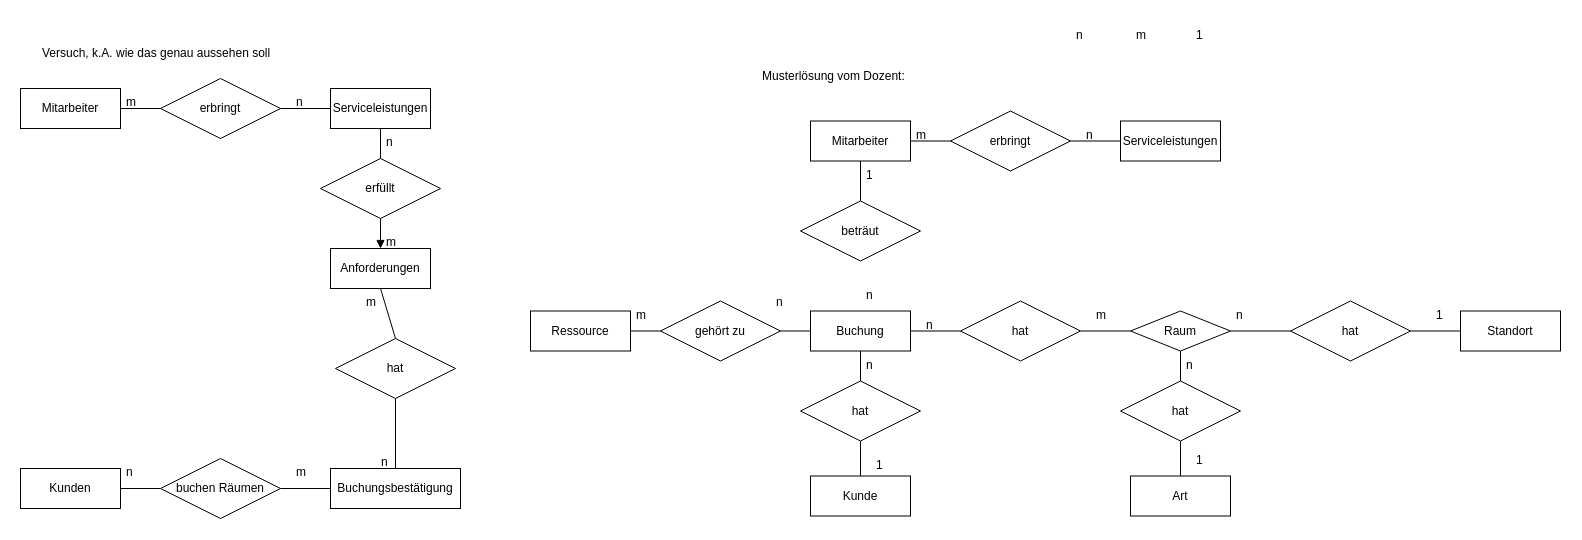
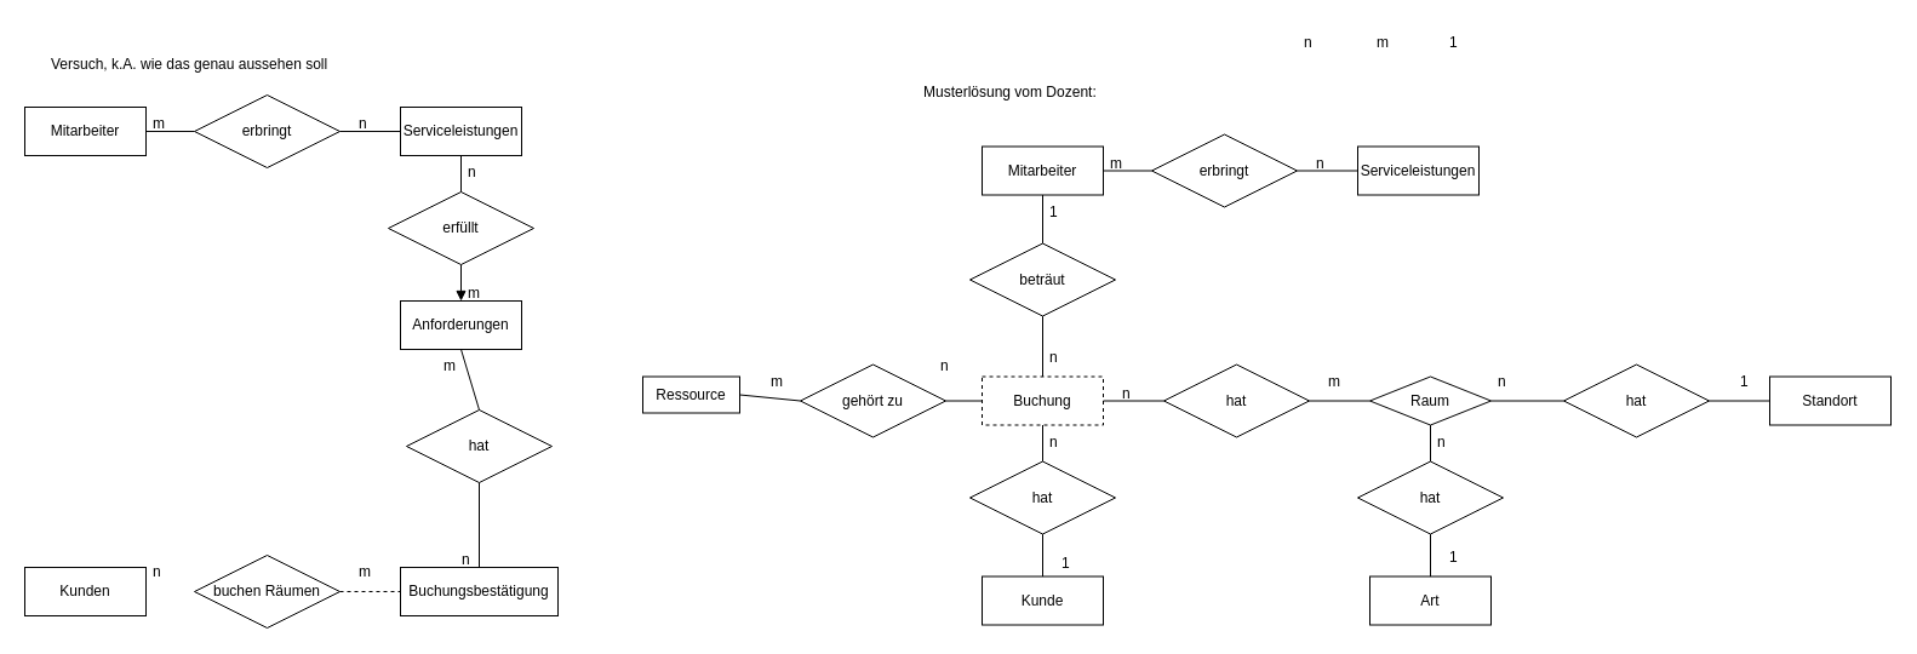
  <mxCell id="0" />
  <mxCell id="1" parent="0" />
  <mxCell id="2" value="Serviceleistungen" style="whiteSpace=wrap;html=1;align=center;" parent="1" vertex="1"><mxGeometry x="330" y="88" width="100" height="40" as="geometry" /></mxCell>
  <mxCell id="3" value="Mitarbeiter" style="whiteSpace=wrap;html=1;align=center;" parent="1" vertex="1"><mxGeometry x="20" y="88" width="100" height="40" as="geometry" /></mxCell>
  <mxCell id="4" value="erbringt" style="shape=rhombus;perimeter=rhombusPerimeter;whiteSpace=wrap;html=1;align=center;" parent="1" vertex="1"><mxGeometry x="160" y="78" width="120" height="60" as="geometry" /></mxCell>
  <mxCell id="5" value="" style="endArrow=none;html=1;rounded=0;exitX=1;exitY=0.5;exitDx=0;exitDy=0;entryX=0;entryY=0.5;entryDx=0;entryDy=0;" parent="1" source="4" target="2" edge="1"><mxGeometry relative="1" as="geometry"><mxPoint x="160" y="328" as="sourcePoint" /><mxPoint x="320" y="328" as="targetPoint" /></mxGeometry></mxCell>
  <mxCell id="6" value="" style="endArrow=none;html=1;rounded=0;exitX=1;exitY=0.5;exitDx=0;exitDy=0;entryX=0;entryY=0.5;entryDx=0;entryDy=0;" parent="1" source="3" target="4" edge="1"><mxGeometry relative="1" as="geometry"><mxPoint x="160" y="328" as="sourcePoint" /><mxPoint x="320" y="328" as="targetPoint" /></mxGeometry></mxCell>
  <mxCell id="7" value="m" style="text;strokeColor=none;fillColor=none;spacingLeft=4;spacingRight=4;overflow=hidden;rotatable=0;points=[[0,0.5],[1,0.5]];portConstraint=eastwest;fontSize=12;whiteSpace=wrap;html=1;" parent="1" vertex="1"><mxGeometry x="120" y="88" width="40" height="30" as="geometry" /></mxCell>
  <mxCell id="8" value="n" style="text;strokeColor=none;fillColor=none;spacingLeft=4;spacingRight=4;overflow=hidden;rotatable=0;points=[[0,0.5],[1,0.5]];portConstraint=eastwest;fontSize=12;whiteSpace=wrap;html=1;" parent="1" vertex="1"><mxGeometry x="290" y="88" width="40" height="30" as="geometry" /></mxCell>
  <mxCell id="9" value="Anforderungen" style="whiteSpace=wrap;html=1;align=center;" parent="1" vertex="1"><mxGeometry x="330" y="248" width="100" height="40" as="geometry" /></mxCell>
  <mxCell id="10" value="Buchungsbestätigung" style="whiteSpace=wrap;html=1;align=center;" parent="1" vertex="1"><mxGeometry x="330" y="468" width="130" height="40" as="geometry" /></mxCell>
  <mxCell id="11" value="erfüllt" style="shape=rhombus;perimeter=rhombusPerimeter;whiteSpace=wrap;html=1;align=center;" parent="1" vertex="1"><mxGeometry x="320" y="158" width="120" height="60" as="geometry" /></mxCell>
  <mxCell id="12" value="" style="endArrow=none;html=1;rounded=0;exitX=0.5;exitY=1;exitDx=0;exitDy=0;entryX=0.5;entryY=0;entryDx=0;entryDy=0;" parent="1" source="2" target="11" edge="1"><mxGeometry relative="1" as="geometry"><mxPoint x="180" y="328" as="sourcePoint" /><mxPoint x="340" y="328" as="targetPoint" /></mxGeometry></mxCell>
  <mxCell id="13" value="" style="endArrow=block;html=1;rounded=0;exitX=0.5;exitY=1;exitDx=0;exitDy=0;entryX=0.5;entryY=0;entryDx=0;entryDy=0;" parent="1" source="11" target="9" edge="1"><mxGeometry relative="1" as="geometry"><mxPoint x="180" y="328" as="sourcePoint" /><mxPoint x="340" y="328" as="targetPoint" /></mxGeometry></mxCell>
  <mxCell id="14" value="Kunden" style="whiteSpace=wrap;html=1;align=center;" parent="1" vertex="1"><mxGeometry x="20" y="468" width="100" height="40" as="geometry" /></mxCell>
- <mxCell id="15" value="" style="endArrow=none;html=1;rounded=0;exitX=1;exitY=0.5;exitDx=0;exitDy=0;entryX=0;entryY=0.5;entryDx=0;entryDy=0;" parent="1" source="14" target="16" edge="1"><mxGeometry relative="1" as="geometry"><mxPoint x="200" y="428" as="sourcePoint" /><mxPoint x="360" y="428" as="targetPoint" /></mxGeometry></mxCell>
  <mxCell id="16" value="buchen Räumen" style="shape=rhombus;perimeter=rhombusPerimeter;whiteSpace=wrap;html=1;align=center;" parent="1" vertex="1"><mxGeometry x="160" y="458" width="120" height="60" as="geometry" /></mxCell>
- <mxCell id="17" value="" style="endArrow=none;html=1;rounded=0;exitX=1;exitY=0.5;exitDx=0;exitDy=0;entryX=0;entryY=0.5;entryDx=0;entryDy=0;" parent="1" source="16" target="10" edge="1"><mxGeometry relative="1" as="geometry"><mxPoint x="200" y="428" as="sourcePoint" /><mxPoint x="360" y="428" as="targetPoint" /></mxGeometry></mxCell>
+ <mxCell id="17" value="" style="endArrow=none;html=1;rounded=0;exitX=1;exitY=0.5;exitDx=0;exitDy=0;entryX=0;entryY=0.5;entryDx=0;entryDy=0;dashed=1;" parent="1" source="16" target="10" edge="1"><mxGeometry relative="1" as="geometry"><mxPoint x="200" y="428" as="sourcePoint" /><mxPoint x="360" y="428" as="targetPoint" /></mxGeometry></mxCell>
  <mxCell id="18" value="n" style="text;strokeColor=none;fillColor=none;spacingLeft=4;spacingRight=4;overflow=hidden;rotatable=0;points=[[0,0.5],[1,0.5]];portConstraint=eastwest;fontSize=12;whiteSpace=wrap;html=1;" parent="1" vertex="1"><mxGeometry x="120" y="458" width="40" height="30" as="geometry" /></mxCell>
  <mxCell id="19" value="m" style="text;strokeColor=none;fillColor=none;spacingLeft=4;spacingRight=4;overflow=hidden;rotatable=0;points=[[0,0.5],[1,0.5]];portConstraint=eastwest;fontSize=12;whiteSpace=wrap;html=1;" parent="1" vertex="1"><mxGeometry x="380" y="228" width="40" height="30" as="geometry" /></mxCell>
  <mxCell id="20" value="n" style="text;strokeColor=none;fillColor=none;spacingLeft=4;spacingRight=4;overflow=hidden;rotatable=0;points=[[0,0.5],[1,0.5]];portConstraint=eastwest;fontSize=12;whiteSpace=wrap;html=1;" parent="1" vertex="1"><mxGeometry x="380" y="128" width="40" height="30" as="geometry" /></mxCell>
  <mxCell id="21" value="m" style="text;strokeColor=none;fillColor=none;spacingLeft=4;spacingRight=4;overflow=hidden;rotatable=0;points=[[0,0.5],[1,0.5]];portConstraint=eastwest;fontSize=12;whiteSpace=wrap;html=1;" parent="1" vertex="1"><mxGeometry x="290" y="458" width="40" height="30" as="geometry" /></mxCell>
  <mxCell id="22" value="hat" style="shape=rhombus;perimeter=rhombusPerimeter;whiteSpace=wrap;html=1;align=center;" parent="1" vertex="1"><mxGeometry x="335" y="338" width="120" height="60" as="geometry" /></mxCell>
  <mxCell id="23" value="" style="endArrow=none;html=1;rounded=0;exitX=0.5;exitY=0;exitDx=0;exitDy=0;entryX=0.5;entryY=1;entryDx=0;entryDy=0;" parent="1" source="10" target="22" edge="1"><mxGeometry relative="1" as="geometry"><mxPoint x="180" y="328" as="sourcePoint" /><mxPoint x="340" y="328" as="targetPoint" /></mxGeometry></mxCell>
  <mxCell id="24" value="" style="endArrow=none;html=1;rounded=0;exitX=0.5;exitY=0;exitDx=0;exitDy=0;entryX=0.5;entryY=1;entryDx=0;entryDy=0;" parent="1" source="22" target="9" edge="1"><mxGeometry relative="1" as="geometry"><mxPoint x="180" y="328" as="sourcePoint" /><mxPoint x="340" y="328" as="targetPoint" /></mxGeometry></mxCell>
  <mxCell id="25" value="n" style="text;strokeColor=none;fillColor=none;spacingLeft=4;spacingRight=4;overflow=hidden;rotatable=0;points=[[0,0.5],[1,0.5]];portConstraint=eastwest;fontSize=12;whiteSpace=wrap;html=1;" parent="1" vertex="1"><mxGeometry x="375" y="448" width="40" height="30" as="geometry" /></mxCell>
  <mxCell id="26" value="m" style="text;strokeColor=none;fillColor=none;spacingLeft=4;spacingRight=4;overflow=hidden;rotatable=0;points=[[0,0.5],[1,0.5]];portConstraint=eastwest;fontSize=12;whiteSpace=wrap;html=1;" parent="1" vertex="1"><mxGeometry x="360" y="288" width="40" height="30" as="geometry" /></mxCell>
  <mxCell id="27" value="Versuch, k.A. wie das genau aussehen soll" style="text;html=1;align=left;verticalAlign=middle;whiteSpace=wrap;rounded=0;" parent="1" vertex="1"><mxGeometry x="40" y="38" width="290" height="30" as="geometry" /></mxCell>
  <mxCell id="28" value="Musterlösung vom Dozent:" style="text;html=1;align=left;verticalAlign=middle;whiteSpace=wrap;rounded=0;" vertex="1" parent="1"><mxGeometry x="760" y="60.5" width="290" height="30" as="geometry" /></mxCell>
  <mxCell id="29" value="Serviceleistungen" style="whiteSpace=wrap;html=1;align=center;" vertex="1" parent="1"><mxGeometry x="1120" y="120.5" width="100" height="40" as="geometry" /></mxCell>
  <mxCell id="30" value="Mitarbeiter" style="whiteSpace=wrap;html=1;align=center;" vertex="1" parent="1"><mxGeometry x="810" y="120.5" width="100" height="40" as="geometry" /></mxCell>
  <mxCell id="31" value="" style="endArrow=none;html=1;rounded=0;exitX=1;exitY=0.5;exitDx=0;exitDy=0;entryX=0;entryY=0.5;entryDx=0;entryDy=0;" edge="1" source="35" target="29" parent="1"><mxGeometry relative="1" as="geometry"><mxPoint x="950" y="360.5" as="sourcePoint" /><mxPoint x="1110" y="360.5" as="targetPoint" /></mxGeometry></mxCell>
  <mxCell id="32" value="" style="endArrow=none;html=1;rounded=0;exitX=1;exitY=0.5;exitDx=0;exitDy=0;entryX=0;entryY=0.5;entryDx=0;entryDy=0;" edge="1" source="30" target="35" parent="1"><mxGeometry relative="1" as="geometry"><mxPoint x="950" y="360.5" as="sourcePoint" /><mxPoint x="1110" y="360.5" as="targetPoint" /></mxGeometry></mxCell>
  <mxCell id="33" value="m" style="text;strokeColor=none;fillColor=none;spacingLeft=4;spacingRight=4;overflow=hidden;rotatable=0;points=[[0,0.5],[1,0.5]];portConstraint=eastwest;fontSize=12;whiteSpace=wrap;html=1;" vertex="1" parent="1"><mxGeometry x="910" y="120.5" width="40" height="30" as="geometry" /></mxCell>
  <mxCell id="34" value="n" style="text;strokeColor=none;fillColor=none;spacingLeft=4;spacingRight=4;overflow=hidden;rotatable=0;points=[[0,0.5],[1,0.5]];portConstraint=eastwest;fontSize=12;whiteSpace=wrap;html=1;" vertex="1" parent="1"><mxGeometry x="1080" y="120.5" width="40" height="30" as="geometry" /></mxCell>
  <mxCell id="35" value="erbringt" style="shape=rhombus;perimeter=rhombusPerimeter;whiteSpace=wrap;html=1;align=center;" vertex="1" parent="1"><mxGeometry x="950" y="110.5" width="120" height="60" as="geometry" /></mxCell>
  <mxCell id="36" value="Raum" style="rhombus;whiteSpace=wrap;html=1;align=center;" vertex="1" parent="1"><mxGeometry x="1130" y="310.5" width="100" height="40" as="geometry" /></mxCell>
  <mxCell id="37" value="beträut" style="shape=rhombus;perimeter=rhombusPerimeter;whiteSpace=wrap;html=1;align=center;" vertex="1" parent="1"><mxGeometry x="800" y="200.5" width="120" height="60" as="geometry" /></mxCell>
  <mxCell id="38" value="hat" style="shape=rhombus;perimeter=rhombusPerimeter;whiteSpace=wrap;html=1;align=center;" vertex="1" parent="1"><mxGeometry x="1290" y="300.5" width="120" height="60" as="geometry" /></mxCell>
  <mxCell id="39" value="Standort" style="whiteSpace=wrap;html=1;align=center;" vertex="1" parent="1"><mxGeometry x="1460" y="310.5" width="100" height="40" as="geometry" /></mxCell>
  <mxCell id="40" value="" style="endArrow=none;html=1;rounded=0;exitX=1;exitY=0.5;exitDx=0;exitDy=0;entryX=0;entryY=0.5;entryDx=0;entryDy=0;" edge="1" parent="1" source="36" target="38"><mxGeometry relative="1" as="geometry"><mxPoint x="960" y="330.5" as="sourcePoint" /><mxPoint x="1120" y="330.5" as="targetPoint" /></mxGeometry></mxCell>
  <mxCell id="41" value="" style="endArrow=none;html=1;rounded=0;exitX=0.5;exitY=1;exitDx=0;exitDy=0;entryX=0.5;entryY=0;entryDx=0;entryDy=0;" edge="1" parent="1" source="30" target="37"><mxGeometry relative="1" as="geometry"><mxPoint x="730" y="440.5" as="sourcePoint" /><mxPoint x="890" y="440.5" as="targetPoint" /></mxGeometry></mxCell>
  <mxCell id="42" value="" style="endArrow=none;html=1;rounded=0;exitX=1;exitY=0.5;exitDx=0;exitDy=0;entryX=0;entryY=0.5;entryDx=0;entryDy=0;" edge="1" parent="1" source="38" target="39"><mxGeometry relative="1" as="geometry"><mxPoint x="1240" y="340.5" as="sourcePoint" /><mxPoint x="1300" y="340.5" as="targetPoint" /></mxGeometry></mxCell>
  <mxCell id="43" value="n" style="text;strokeColor=none;fillColor=none;spacingLeft=4;spacingRight=4;overflow=hidden;rotatable=0;points=[[0,0.5],[1,0.5]];portConstraint=eastwest;fontSize=12;whiteSpace=wrap;html=1;" vertex="1" parent="1"><mxGeometry x="1070" y="20.5" width="40" height="30" as="geometry" /></mxCell>
  <mxCell id="44" value="m" style="text;strokeColor=none;fillColor=none;spacingLeft=4;spacingRight=4;overflow=hidden;rotatable=0;points=[[0,0.5],[1,0.5]];portConstraint=eastwest;fontSize=12;whiteSpace=wrap;html=1;" vertex="1" parent="1"><mxGeometry x="1130" y="20.5" width="40" height="30" as="geometry" /></mxCell>
  <mxCell id="45" value="1" style="text;strokeColor=none;fillColor=none;spacingLeft=4;spacingRight=4;overflow=hidden;rotatable=0;points=[[0,0.5],[1,0.5]];portConstraint=eastwest;fontSize=12;whiteSpace=wrap;html=1;" vertex="1" parent="1"><mxGeometry x="1190" y="20.5" width="40" height="30" as="geometry" /></mxCell>
  <mxCell id="46" value="1" style="text;strokeColor=none;fillColor=none;spacingLeft=4;spacingRight=4;overflow=hidden;rotatable=0;points=[[0,0.5],[1,0.5]];portConstraint=eastwest;fontSize=12;whiteSpace=wrap;html=1;" vertex="1" parent="1"><mxGeometry x="1430" y="300.5" width="40" height="30" as="geometry" /></mxCell>
  <mxCell id="47" value="n" style="text;strokeColor=none;fillColor=none;spacingLeft=4;spacingRight=4;overflow=hidden;rotatable=0;points=[[0,0.5],[1,0.5]];portConstraint=eastwest;fontSize=12;whiteSpace=wrap;html=1;" vertex="1" parent="1"><mxGeometry x="1230" y="300.5" width="40" height="30" as="geometry" /></mxCell>
- <mxCell id="48" value="Buchung" style="whiteSpace=wrap;html=1;align=center;" vertex="1" parent="1"><mxGeometry x="810" y="310.5" width="100" height="40" as="geometry" /></mxCell>
+ <mxCell id="48" value="Buchung" style="whiteSpace=wrap;html=1;align=center;dashed=1;" vertex="1" parent="1"><mxGeometry x="810" y="310.5" width="100" height="40" as="geometry" /></mxCell>
+ <mxCell id="49" value="" style="endArrow=none;html=1;rounded=0;exitX=0.5;exitY=1;exitDx=0;exitDy=0;entryX=0.5;entryY=0;entryDx=0;entryDy=0;" edge="1" parent="1" source="37" target="48"><mxGeometry relative="1" as="geometry"><mxPoint x="870" y="240.5" as="sourcePoint" /><mxPoint x="1030" y="240.5" as="targetPoint" /></mxGeometry></mxCell>
  <mxCell id="50" value="Kunde" style="whiteSpace=wrap;html=1;align=center;" vertex="1" parent="1"><mxGeometry x="810" y="475.5" width="100" height="40" as="geometry" /></mxCell>
  <mxCell id="51" value="hat" style="shape=rhombus;perimeter=rhombusPerimeter;whiteSpace=wrap;html=1;align=center;" vertex="1" parent="1"><mxGeometry x="800" y="380.5" width="120" height="60" as="geometry" /></mxCell>
  <mxCell id="52" value="" style="endArrow=none;html=1;rounded=0;exitX=0.5;exitY=1;exitDx=0;exitDy=0;entryX=0.5;entryY=0;entryDx=0;entryDy=0;" edge="1" parent="1" source="48" target="51"><mxGeometry relative="1" as="geometry"><mxPoint x="870" y="240.5" as="sourcePoint" /><mxPoint x="1030" y="240.5" as="targetPoint" /></mxGeometry></mxCell>
  <mxCell id="53" value="" style="endArrow=none;html=1;rounded=0;exitX=0.5;exitY=1;exitDx=0;exitDy=0;entryX=0.5;entryY=0;entryDx=0;entryDy=0;" edge="1" parent="1" source="51" target="50"><mxGeometry relative="1" as="geometry"><mxPoint x="1050" y="420.5" as="sourcePoint" /><mxPoint x="1210" y="420.5" as="targetPoint" /></mxGeometry></mxCell>
  <mxCell id="54" value="hat" style="shape=rhombus;perimeter=rhombusPerimeter;whiteSpace=wrap;html=1;align=center;" vertex="1" parent="1"><mxGeometry x="960" y="300.5" width="120" height="60" as="geometry" /></mxCell>
  <mxCell id="55" value="" style="endArrow=none;html=1;rounded=0;exitX=1;exitY=0.5;exitDx=0;exitDy=0;entryX=0;entryY=0.5;entryDx=0;entryDy=0;" edge="1" parent="1" source="48" target="54"><mxGeometry relative="1" as="geometry"><mxPoint x="870" y="270.5" as="sourcePoint" /><mxPoint x="870" y="320.5" as="targetPoint" /></mxGeometry></mxCell>
  <mxCell id="56" value="" style="endArrow=none;html=1;rounded=0;exitX=1;exitY=0.5;exitDx=0;exitDy=0;entryX=0;entryY=0.5;entryDx=0;entryDy=0;" edge="1" parent="1" source="54" target="36"><mxGeometry relative="1" as="geometry"><mxPoint x="920" y="340.5" as="sourcePoint" /><mxPoint x="970" y="340.5" as="targetPoint" /></mxGeometry></mxCell>
  <mxCell id="57" value="n" style="text;strokeColor=none;fillColor=none;spacingLeft=4;spacingRight=4;overflow=hidden;rotatable=0;points=[[0,0.5],[1,0.5]];portConstraint=eastwest;fontSize=12;whiteSpace=wrap;html=1;" vertex="1" parent="1"><mxGeometry x="920" y="310.5" width="40" height="30" as="geometry" /></mxCell>
  <mxCell id="58" value="m" style="text;strokeColor=none;fillColor=none;spacingLeft=4;spacingRight=4;overflow=hidden;rotatable=0;points=[[0,0.5],[1,0.5]];portConstraint=eastwest;fontSize=12;whiteSpace=wrap;html=1;" vertex="1" parent="1"><mxGeometry x="1090" y="300.5" width="40" height="30" as="geometry" /></mxCell>
  <mxCell id="59" value="Art" style="whiteSpace=wrap;html=1;align=center;" vertex="1" parent="1"><mxGeometry x="1130" y="475.5" width="100" height="40" as="geometry" /></mxCell>
  <mxCell id="60" value="hat" style="shape=rhombus;perimeter=rhombusPerimeter;whiteSpace=wrap;html=1;align=center;" vertex="1" parent="1"><mxGeometry x="1120" y="380.5" width="120" height="60" as="geometry" /></mxCell>
  <mxCell id="61" value="" style="endArrow=none;html=1;rounded=0;exitX=0.5;exitY=1;exitDx=0;exitDy=0;entryX=0.5;entryY=0;entryDx=0;entryDy=0;" edge="1" parent="1" source="36" target="60"><mxGeometry relative="1" as="geometry"><mxPoint x="1180" y="250.5" as="sourcePoint" /><mxPoint x="1340" y="250.5" as="targetPoint" /></mxGeometry></mxCell>
  <mxCell id="62" value="" style="endArrow=none;html=1;rounded=0;exitX=0.5;exitY=1;exitDx=0;exitDy=0;entryX=0.5;entryY=0;entryDx=0;entryDy=0;" edge="1" parent="1" source="60" target="59"><mxGeometry relative="1" as="geometry"><mxPoint x="1180" y="250.5" as="sourcePoint" /><mxPoint x="1340" y="250.5" as="targetPoint" /></mxGeometry></mxCell>
  <mxCell id="63" value="1" style="text;strokeColor=none;fillColor=none;spacingLeft=4;spacingRight=4;overflow=hidden;rotatable=0;points=[[0,0.5],[1,0.5]];portConstraint=eastwest;fontSize=12;whiteSpace=wrap;html=1;" vertex="1" parent="1"><mxGeometry x="1190" y="445.5" width="40" height="30" as="geometry" /></mxCell>
  <mxCell id="64" value="n" style="text;strokeColor=none;fillColor=none;spacingLeft=4;spacingRight=4;overflow=hidden;rotatable=0;points=[[0,0.5],[1,0.5]];portConstraint=eastwest;fontSize=12;whiteSpace=wrap;html=1;" vertex="1" parent="1"><mxGeometry x="1180" y="350.5" width="40" height="30" as="geometry" /></mxCell>
  <mxCell id="65" value="1" style="text;strokeColor=none;fillColor=none;spacingLeft=4;spacingRight=4;overflow=hidden;rotatable=0;points=[[0,0.5],[1,0.5]];portConstraint=eastwest;fontSize=12;whiteSpace=wrap;html=1;" vertex="1" parent="1"><mxGeometry x="870" y="450.5" width="40" height="30" as="geometry" /></mxCell>
  <mxCell id="66" value="n" style="text;strokeColor=none;fillColor=none;spacingLeft=4;spacingRight=4;overflow=hidden;rotatable=0;points=[[0,0.5],[1,0.5]];portConstraint=eastwest;fontSize=12;whiteSpace=wrap;html=1;" vertex="1" parent="1"><mxGeometry x="860" y="350.5" width="40" height="30" as="geometry" /></mxCell>
  <mxCell id="67" value="1" style="text;strokeColor=none;fillColor=none;spacingLeft=4;spacingRight=4;overflow=hidden;rotatable=0;points=[[0,0.5],[1,0.5]];portConstraint=eastwest;fontSize=12;whiteSpace=wrap;html=1;" vertex="1" parent="1"><mxGeometry x="860" y="160.5" width="40" height="30" as="geometry" /></mxCell>
  <mxCell id="68" value="n" style="text;strokeColor=none;fillColor=none;spacingLeft=4;spacingRight=4;overflow=hidden;rotatable=0;points=[[0,0.5],[1,0.5]];portConstraint=eastwest;fontSize=12;whiteSpace=wrap;html=1;" vertex="1" parent="1"><mxGeometry x="860" y="280.5" width="40" height="30" as="geometry" /></mxCell>
- <mxCell id="69" value="Ressource" style="whiteSpace=wrap;html=1;align=center;" vertex="1" parent="1"><mxGeometry x="530" y="310.5" width="100" height="40" as="geometry" /></mxCell>
+ <mxCell id="69" value="Ressource" style="whiteSpace=wrap;html=1;align=center;" vertex="1" parent="1"><mxGeometry x="530" y="310.5" width="80" height="30" as="geometry" /></mxCell>
  <mxCell id="70" value="gehört zu" style="shape=rhombus;perimeter=rhombusPerimeter;whiteSpace=wrap;html=1;align=center;" vertex="1" parent="1"><mxGeometry x="660" y="300.5" width="120" height="60" as="geometry" /></mxCell>
  <mxCell id="71" value="" style="endArrow=none;html=1;rounded=0;exitX=1;exitY=0.5;exitDx=0;exitDy=0;entryX=0;entryY=0.5;entryDx=0;entryDy=0;" edge="1" parent="1" source="69" target="70"><mxGeometry relative="1" as="geometry"><mxPoint x="1000" y="258" as="sourcePoint" /><mxPoint x="1160" y="258" as="targetPoint" /></mxGeometry></mxCell>
  <mxCell id="72" value="" style="endArrow=none;html=1;rounded=0;exitX=1;exitY=0.5;exitDx=0;exitDy=0;entryX=0;entryY=0.5;entryDx=0;entryDy=0;" edge="1" parent="1" source="70" target="48"><mxGeometry relative="1" as="geometry"><mxPoint x="1010" y="258" as="sourcePoint" /><mxPoint x="1170" y="258" as="targetPoint" /></mxGeometry></mxCell>
  <mxCell id="73" value="n" style="text;strokeColor=none;fillColor=none;spacingLeft=4;spacingRight=4;overflow=hidden;rotatable=0;points=[[0,0.5],[1,0.5]];portConstraint=eastwest;fontSize=12;whiteSpace=wrap;html=1;" vertex="1" parent="1"><mxGeometry x="770" y="288" width="40" height="30" as="geometry" /></mxCell>
  <mxCell id="74" value="m" style="text;strokeColor=none;fillColor=none;spacingLeft=4;spacingRight=4;overflow=hidden;rotatable=0;points=[[0,0.5],[1,0.5]];portConstraint=eastwest;fontSize=12;whiteSpace=wrap;html=1;" vertex="1" parent="1"><mxGeometry x="630" y="300.5" width="40" height="30" as="geometry" /></mxCell>
